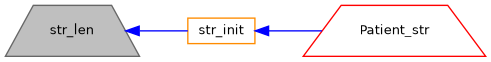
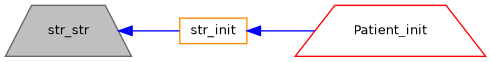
  digraph {
    rankdir=LR
    node [fillcolor=white fontname=Helvetica fontsize=10 shape=trapezium style=filled]
    edge [color=blue dir=back fontname=Helvetica fontsize=10 labelfontname=Helvetica labelfontsize=10 style=solid]
-   n1 [color=gray40 fillcolor=grey75 fontcolor=black height=0.2 label=str_len width=0.4]
+   n1 [color=gray40 fillcolor=grey75 fontcolor=black height=0.2 label=str_str width=0.4]
    n2 [color=darkorange height=0.2 label=str_init shape=box width=0.4]
-   n3 [color=red height=0.2 label=Patient_str width=0.4]
+   n3 [color=red height=0.2 label=Patient_init width=0.4]
    n1 -> n2
    n2 -> n3
  }
